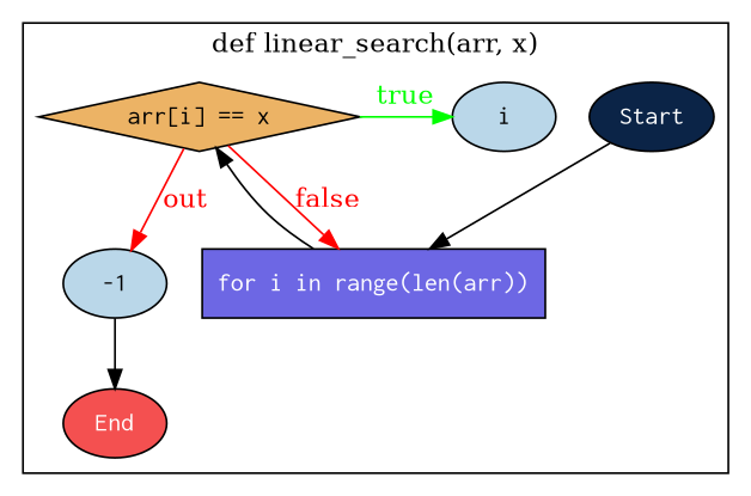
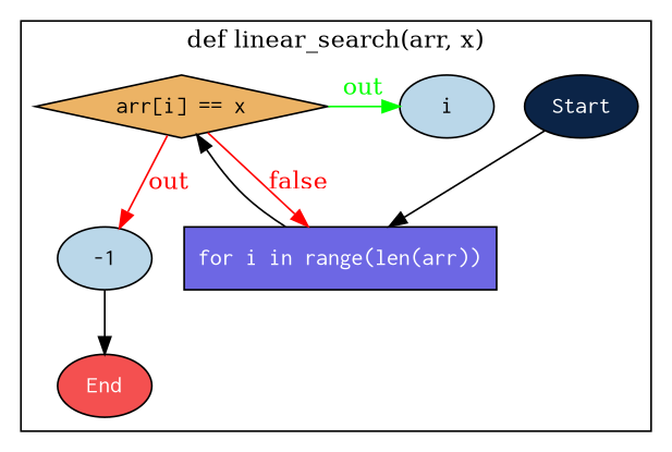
  digraph {
    bgcolor=white
    node [fillcolor="#BAD7E9" fontcolor=black fontname=courier shape=ellipse style=filled type=RETURN]
    n1 [fillcolor="#ECB365" label="arr[i] == x" shape=diamond type=CONDITIONS]
    n2 [label=i]
    n3 [fillcolor="#0B2447" fontcolor=white label=Start type=START]
    n4 [fillcolor="#6D67E4" fontcolor=white label="for i in range(len(arr))" shape=rect type=LOOP]
    n5 [label=-1]
    n6 [fillcolor="#F45050" fontcolor=white label=End type=END]
    subgraph cluster_1 {
      label="def linear_search(arr, x)"
      source="@condition_and_return"
      n3
      n4
      n5
      n6
      subgraph sub_2 {
        label="def linear_search(arr, x)"
        rank=same
        source="@condition_and_return"
        n1
        n2
      }
    }
-   n1 -> n2 [color=green fontcolor=green label=true source="@if_to_next_node"]
+   n1 -> n2 [color=green fontcolor=green label=out source="@if_to_next_node"]
    n1 -> n4 [color=red fontcolor=red label=false source="@last_if_to_parent"]
    n1 -> n5 [color=red fontcolor=red label=out source="@loop_to_next_sibling"]
    n3 -> n4 [source="@current_to_next"]
    n4 -> n1 [source="@loop_to_next"]
    n5 -> n6 [source="@return_to_end"]
  }
